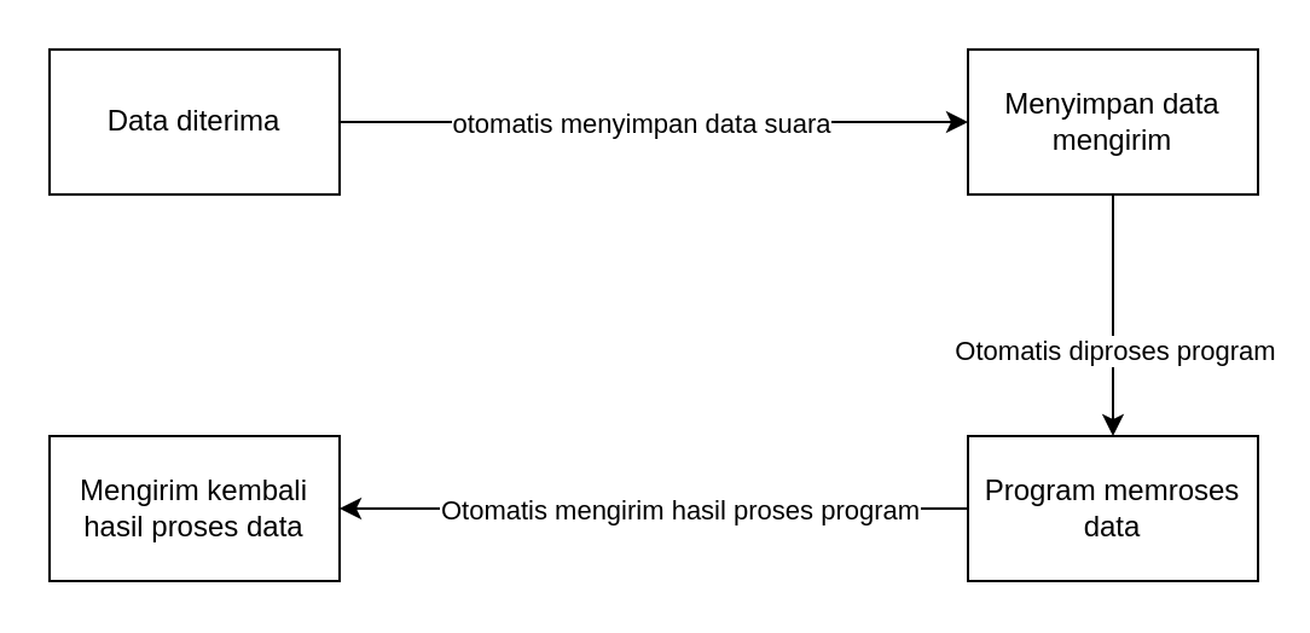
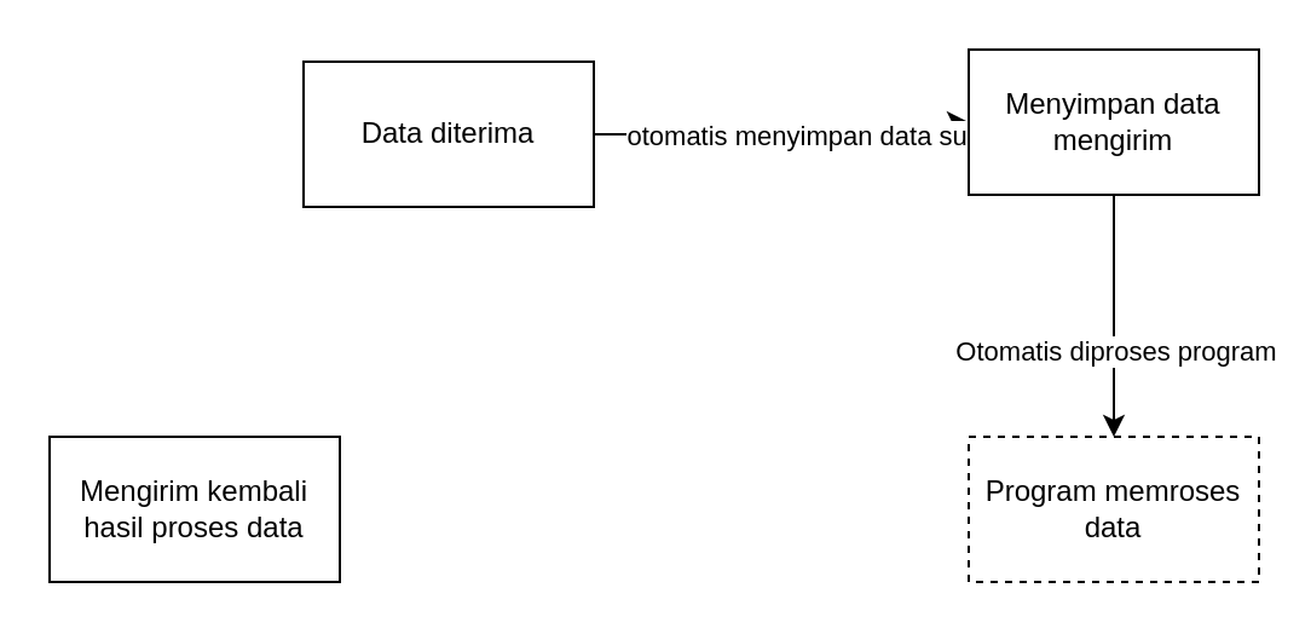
  <mxCell id="0" />
  <mxCell id="1" parent="0" />
  <mxCell id="2" style="edgeStyle=orthogonalEdgeStyle;rounded=0;orthogonalLoop=1;jettySize=auto;html=1;entryX=0;entryY=0.5;entryDx=0;entryDy=0;" edge="1" parent="1" source="4" target="7"><mxGeometry relative="1" as="geometry" /></mxCell>
  <mxCell id="3" value="otomatis menyimpan data suara" style="edgeLabel;html=1;align=center;verticalAlign=middle;resizable=0;points=[];" vertex="1" connectable="0" parent="2"><mxGeometry x="-0.349" y="-1" relative="1" as="geometry"><mxPoint x="39" y="-1" as="offset" /></mxGeometry></mxCell>
- <mxCell id="4" value="Data diterima" style="rounded=0;whiteSpace=wrap;html=1;" vertex="1" parent="1"><mxGeometry x="20" y="20" width="120" height="60" as="geometry" /></mxCell>
+ <mxCell id="4" value="Data diterima" style="rounded=0;whiteSpace=wrap;html=1;" vertex="1" parent="1"><mxGeometry x="125" y="25" width="120" height="60" as="geometry" /></mxCell>
  <mxCell id="5" style="edgeStyle=orthogonalEdgeStyle;rounded=0;orthogonalLoop=1;jettySize=auto;html=1;entryX=0.5;entryY=0;entryDx=0;entryDy=0;" edge="1" parent="1" source="7" target="10"><mxGeometry relative="1" as="geometry" /></mxCell>
  <mxCell id="6" value="Otomatis diproses program" style="edgeLabel;html=1;align=center;verticalAlign=middle;resizable=0;points=[];" vertex="1" connectable="0" parent="5"><mxGeometry x="0.28" relative="1" as="geometry"><mxPoint as="offset" /></mxGeometry></mxCell>
  <mxCell id="7" value="Menyimpan data mengirim" style="rounded=0;whiteSpace=wrap;html=1;" vertex="1" parent="1"><mxGeometry x="400" y="20" width="120" height="60" as="geometry" /></mxCell>
- <mxCell id="8" style="edgeStyle=orthogonalEdgeStyle;rounded=0;orthogonalLoop=1;jettySize=auto;html=1;entryX=1;entryY=0.5;entryDx=0;entryDy=0;" edge="1" parent="1" source="10" target="11"><mxGeometry relative="1" as="geometry"><mxPoint x="150" y="210" as="targetPoint" /></mxGeometry></mxCell>
- <mxCell id="9" value="Otomatis mengirim hasil proses program" style="edgeLabel;html=1;align=center;verticalAlign=middle;resizable=0;points=[];" vertex="1" connectable="0" parent="8"><mxGeometry x="0.154" y="5" relative="1" as="geometry"><mxPoint x="30" y="-5" as="offset" /></mxGeometry></mxCell>
- <mxCell id="10" value="Program memroses data" style="rounded=0;whiteSpace=wrap;html=1;" vertex="1" parent="1"><mxGeometry x="400" y="180" width="120" height="60" as="geometry" /></mxCell>
+ <mxCell id="10" value="Program memroses data" style="rounded=0;whiteSpace=wrap;html=1;dashed=1;" vertex="1" parent="1"><mxGeometry x="400" y="180" width="120" height="60" as="geometry" /></mxCell>
  <mxCell id="11" value="Mengirim kembali hasil proses data" style="rounded=0;whiteSpace=wrap;html=1;" vertex="1" parent="1"><mxGeometry x="20" y="180" width="120" height="60" as="geometry" /></mxCell>
